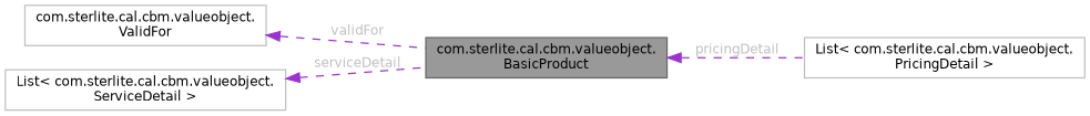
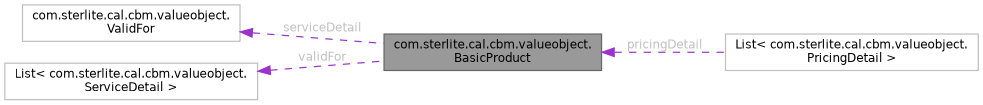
  digraph {
    rankdir=LR
    node [color=grey75 fillcolor=white fontname=Helvetica fontsize=10 shape=box style=filled]
    edge [color=darkorchid3 dir=back fontcolor=grey fontname=Helvetica fontsize=10 labelfontname=Helvetica labelfontsize=10 style=dashed]
    n1 [color=gray40 fillcolor=grey60 fontcolor=black height=0.2 label="com.sterlite.cal.cbm.valueobject.\lBasicProduct" width=0.4]
    n2 [height=0.2 label="List\< com.sterlite.cal.cbm.valueobject.\lPricingDetail \>" width=0.4]
    n3 [height=0.2 label="com.sterlite.cal.cbm.valueobject.\lValidFor" width=0.4]
    n4 [height=0.2 label="List\< com.sterlite.cal.cbm.valueobject.\lServiceDetail \>" width=0.4]
    n1 -> n2 [label=" pricingDetail"]
-   n3 -> n1 [label=" validFor"]
-   n4 -> n1 [label=" serviceDetail"]
+   n3 -> n1 [label=" serviceDetail"]
+   n4 -> n1 [label=" validFor"]
  }
